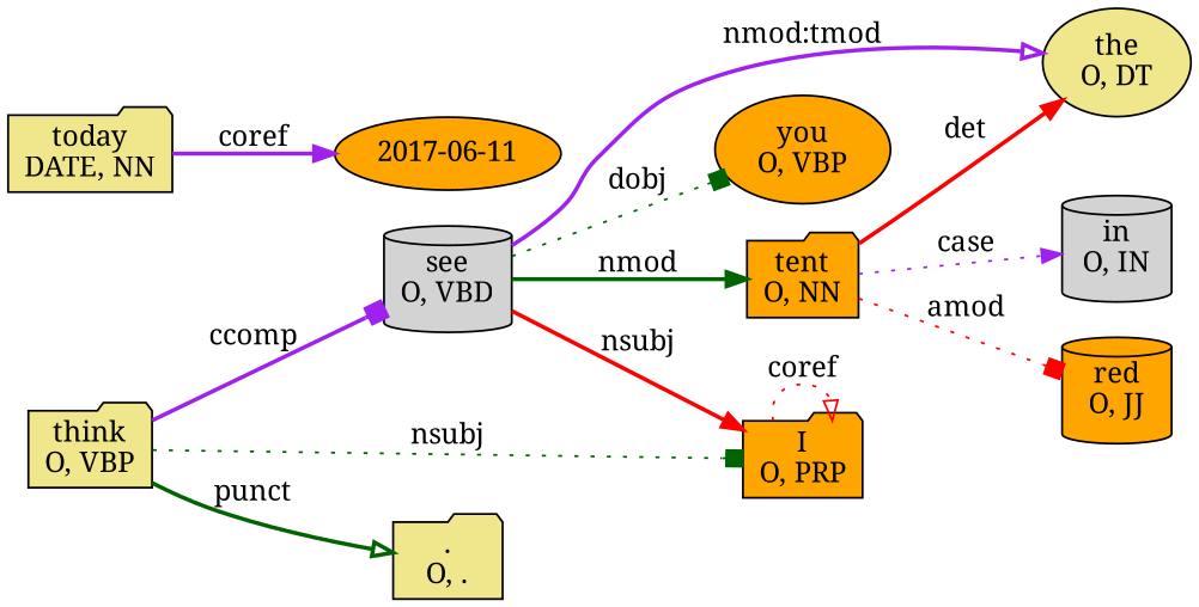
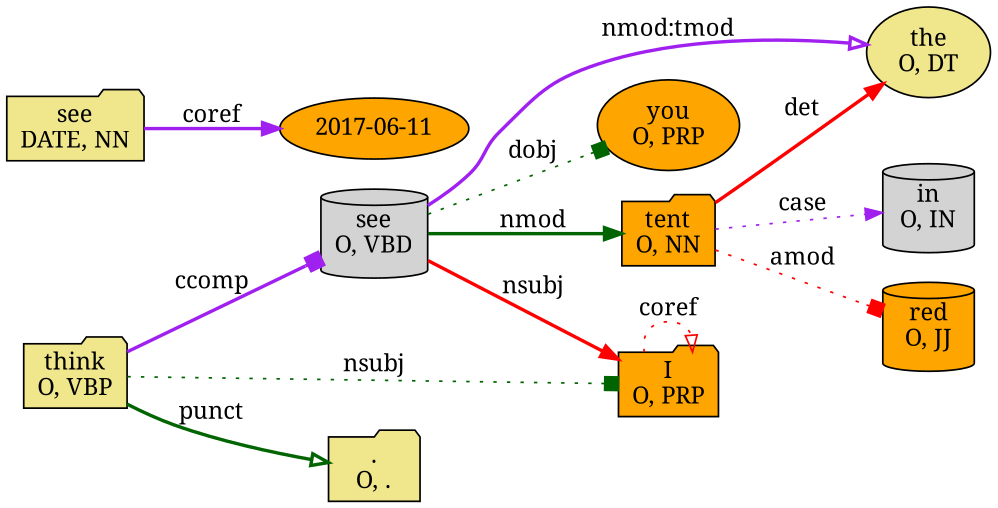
  digraph {
    fontname="Noto Serif"
    rankdir=LR
    node [fillcolor=orange fontname="Noto Serif" group=PRP sentence=0 shape=folder style=filled tag=PRP type=O]
    edge [arrowhead=normal color=darkgreen fontname="Noto Serif" style=bold]
    n1 [fillcolor=lightgrey group=VBD index=4 label="see\nO, VBD" lemma=see shape=cylinder tag=VBD]
-   n2 [index=5 label="you\nO, VBP" lemma=you shape=ellipse]
+   n2 [index=5 label="you\nO, PRP" lemma=you shape=ellipse]
    n3 [group=NN index=9 label="tent\nO, NN" lemma=tent tag=NN]
    n4 [index=3 label="I\nO, PRP" lemma=I]
    n5 [fillcolor=khaki group=DT index=7 label="the\nO, DT" lemma=the shape=ellipse tag=DT]
-   n6 [fillcolor=khaki group=NN index=10 label="today\nDATE, NN" lemma=today tag=NN type=DATE]
+   n6 [fillcolor=khaki group=NN index=10 label="see\nDATE, NN" lemma=today tag=NN type=DATE]
    n7 [label="2017-06-11" range="nlp.annotations$format_time_annotation$fn__22321@72df181c" shape=ellipse type=DATE value="2017-06-11" group="" sentence="" tag=""]
    n8 [fillcolor=lightgrey group=IN index=6 label="in\nO, IN" lemma=in shape=cylinder tag=IN]
    n9 [group=JJ index=8 label="red\nO, JJ" lemma=red shape=cylinder tag=JJ]
    n10 [fillcolor=khaki group=VBP index=2 label="think\nO, VBP" lemma=think tag=VBP]
    n11 [fillcolor=khaki group="." index=11 label=".\nO, ." lemma="." tag="."]
    n1 -> n2 [arrowhead=box "dep-type"=dobj label=dobj style=dotted]
    n1 -> n3 ["dep-type"=nmod label=nmod]
    n1 -> n4 [color=red "dep-type"=nsubj label=nsubj]
    n1 -> n5 [arrowhead=onormal color=purple "dep-type"="nmod:tmod" label="nmod:tmod"]
    n3 -> n5 [color=red "dep-type"=det label=det]
    n3 -> n8 [color=purple "dep-type"=case label=case style=dotted]
    n3 -> n9 [arrowhead=box color=red "dep-type"=amod label=amod style=dotted]
    n4 -> n4 [arrowhead=onormal color=red label=coref style=dotted type=coref]
    n6 -> n7 [color=purple label=coref type=coref]
    n10 -> n1 [arrowhead=box color=purple "dep-type"=ccomp label=ccomp]
    n10 -> n4 [arrowhead=box "dep-type"=nsubj label=nsubj style=dotted]
    n10 -> n11 [arrowhead=onormal "dep-type"=punct label=punct]
  }
